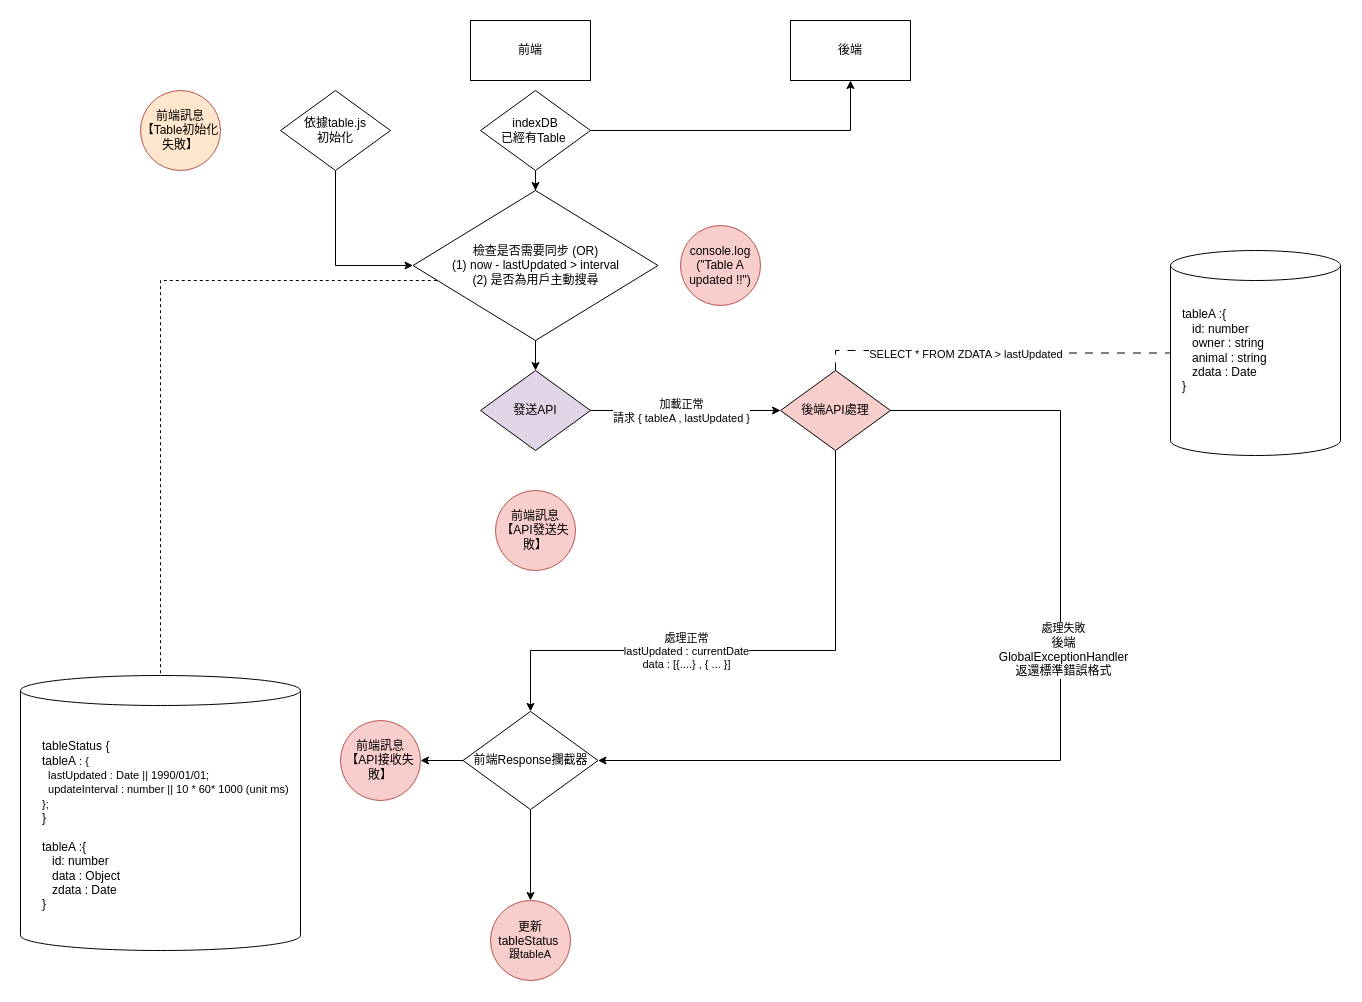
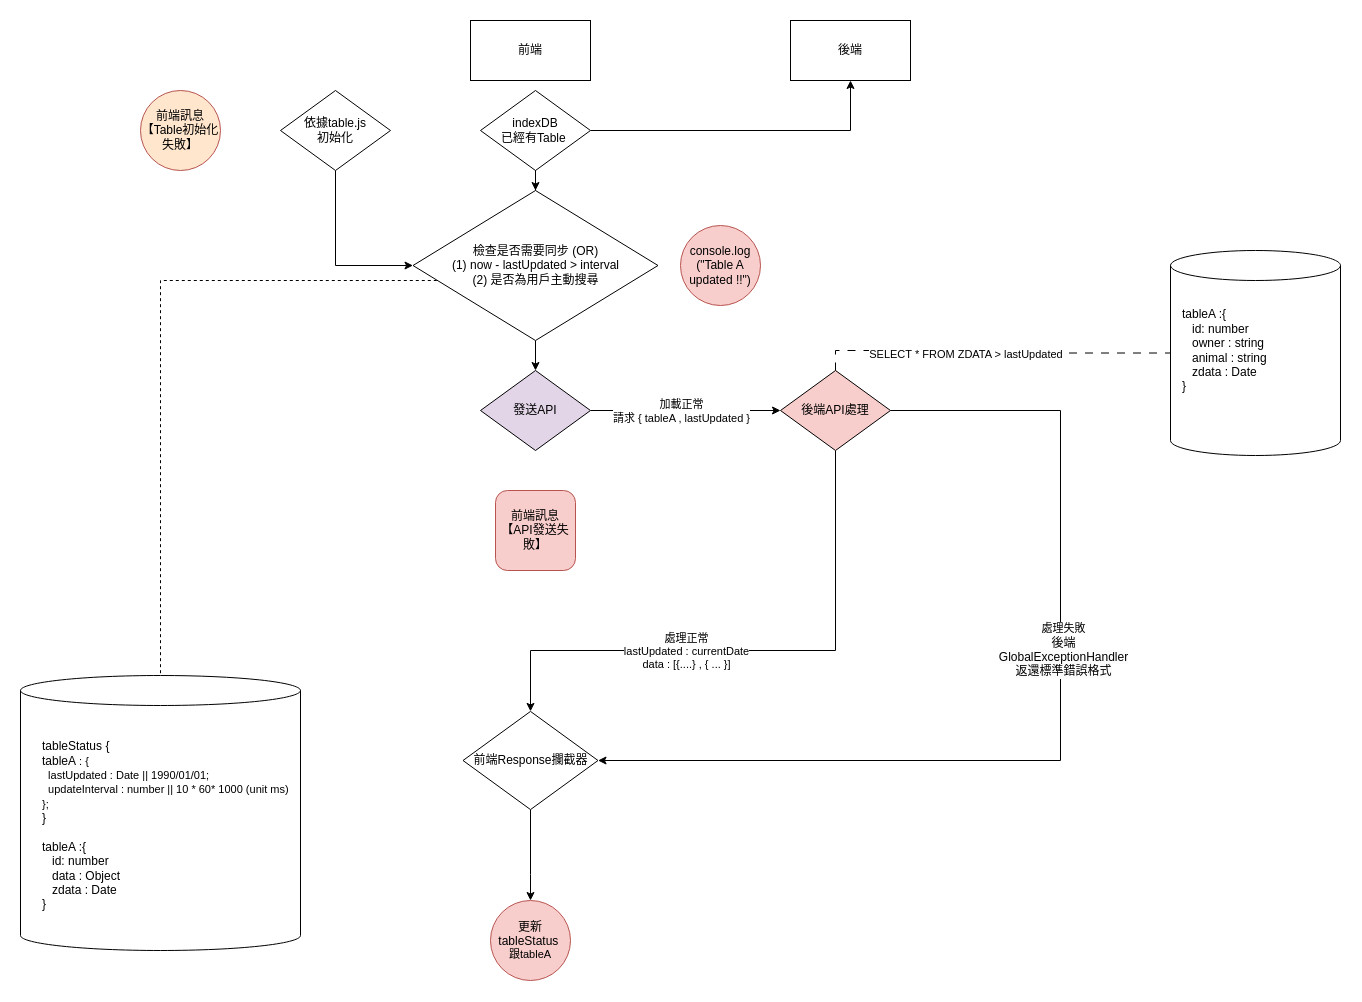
  <mxCell id="0" />
  <mxCell id="1" parent="0" />
  <mxCell id="2" value="前端" style="rounded=0;whiteSpace=wrap;html=1;" parent="1" vertex="1"><mxGeometry x="470" y="20" width="120" height="60" as="geometry" /></mxCell>
  <mxCell id="3" value="後端" style="rounded=0;whiteSpace=wrap;html=1;" parent="1" vertex="1"><mxGeometry x="790" y="20" width="120" height="60" as="geometry" /></mxCell>
  <mxCell id="4" style="edgeStyle=orthogonalEdgeStyle;rounded=0;orthogonalLoop=1;jettySize=auto;html=1;entryX=0;entryY=0.5;entryDx=0;entryDy=0;exitX=1;exitY=0.5;exitDx=0;exitDy=0;" parent="1" source="20" target="11" edge="1"><mxGeometry relative="1" as="geometry"><mxPoint x="535" y="630" as="targetPoint" /><mxPoint x="590" y="530" as="sourcePoint" /></mxGeometry></mxCell>
  <mxCell id="5" value="加載正常&lt;br&gt;請求 { tableA , lastUpdated&amp;nbsp;}" style="edgeLabel;html=1;align=center;verticalAlign=middle;resizable=0;points=[];" parent="4" vertex="1" connectable="0"><mxGeometry x="-0.405" relative="1" as="geometry"><mxPoint x="33" as="offset" /></mxGeometry></mxCell>
  <mxCell id="6" value="" style="shape=cylinder3;whiteSpace=wrap;html=1;boundedLbl=1;backgroundOutline=1;size=15;" parent="1" vertex="1"><mxGeometry x="20" y="675" width="280" height="275" as="geometry" /></mxCell>
  <mxCell id="7" value="tableStatus {&lt;br&gt;&lt;div style=&quot;text-align: left;&quot;&gt;&lt;span style=&quot;text-align: center; background-color: rgb(251, 251, 251);&quot;&gt;tableA&lt;/span&gt;&lt;span style=&quot;background-color: rgb(255, 255, 255); font-size: 11px; text-align: center; text-wrap: nowrap;&quot;&gt; : {&lt;br&gt;&lt;/span&gt;&lt;span style=&quot;background-color: rgb(255, 255, 255); font-size: 11px; text-align: center; text-wrap: nowrap;&quot;&gt;&amp;nbsp; lastUpdated : Date || 1990/01/01;&lt;/span&gt;&lt;span style=&quot;background-color: rgb(255, 255, 255); font-size: 11px; text-align: center; text-wrap: nowrap;&quot;&gt;&lt;br&gt;&lt;/span&gt;&lt;/div&gt;&lt;div style=&quot;text-align: left;&quot;&gt;&lt;span style=&quot;background-color: rgb(255, 255, 255); font-size: 11px; text-align: center; text-wrap: nowrap;&quot;&gt;&amp;nbsp; updateInterval : number || 10 * 60* 1000 (unit ms)&lt;br&gt;};&lt;/span&gt;&lt;/div&gt;}&lt;br&gt;&lt;br&gt;tableA :{&lt;br&gt;&amp;nbsp; &amp;nbsp;id: number&lt;br&gt;&amp;nbsp; &amp;nbsp;data : Object&lt;br&gt;&amp;nbsp; &amp;nbsp;zdata : Date&lt;br&gt;}" style="whiteSpace=wrap;html=1;aspect=fixed;strokeColor=none;align=left;" parent="1" vertex="1"><mxGeometry x="40" y="760" width="130" height="130" as="geometry" /></mxCell>
  <mxCell id="8" value="" style="shape=cylinder3;whiteSpace=wrap;html=1;boundedLbl=1;backgroundOutline=1;size=15;" parent="1" vertex="1"><mxGeometry x="1170" y="250" width="170" height="205" as="geometry" /></mxCell>
  <mxCell id="9" style="edgeStyle=orthogonalEdgeStyle;rounded=0;orthogonalLoop=1;jettySize=auto;html=1;entryX=0.5;entryY=0;entryDx=0;entryDy=0;exitX=0.5;exitY=1;exitDx=0;exitDy=0;" parent="1" source="11" target="16" edge="1"><mxGeometry relative="1" as="geometry"><mxPoint x="600" y="670" as="targetPoint" /><Array as="points"><mxPoint x="835" y="650" /><mxPoint x="530" y="650" /></Array></mxGeometry></mxCell>
  <mxCell id="10" value="處理正常&lt;div&gt;lastUpdated : currentDate&lt;br&gt;data : [{....} , { ... }]&lt;/div&gt;" style="edgeLabel;html=1;align=center;verticalAlign=middle;resizable=0;points=[];" parent="9" vertex="1" connectable="0"><mxGeometry x="0.015" y="2" relative="1" as="geometry"><mxPoint x="-63" y="-2" as="offset" /></mxGeometry></mxCell>
  <mxCell id="11" value="後端API處理" style="rhombus;whiteSpace=wrap;html=1;fillColor=#f8cecc;" parent="1" vertex="1"><mxGeometry x="780" y="370" width="110" height="80" as="geometry" /></mxCell>
  <mxCell id="12" value="tableA :{&lt;br&gt;&amp;nbsp; &amp;nbsp;id: number&lt;br&gt;&amp;nbsp; &amp;nbsp;owner : string&lt;div&gt;&amp;nbsp; &amp;nbsp;animal : string&lt;/div&gt;&lt;div&gt;&amp;nbsp; &amp;nbsp;zdata : Date&lt;br&gt;}&lt;/div&gt;" style="whiteSpace=wrap;html=1;aspect=fixed;strokeColor=none;align=left;" parent="1" vertex="1"><mxGeometry x="1180" y="285" width="130" height="130" as="geometry" /></mxCell>
  <mxCell id="13" style="edgeStyle=orthogonalEdgeStyle;rounded=0;orthogonalLoop=1;jettySize=auto;html=1;entryX=0;entryY=0.5;entryDx=0;entryDy=0;entryPerimeter=0;dashed=1;dashPattern=8 8;endArrow=none;endFill=0;exitX=0.5;exitY=0;exitDx=0;exitDy=0;" parent="1" source="11" target="8" edge="1"><mxGeometry relative="1" as="geometry" /></mxCell>
  <mxCell id="14" value="SELECT * FROM ZDATA &amp;gt; lastUpdated&amp;nbsp;" style="edgeLabel;html=1;align=center;verticalAlign=middle;resizable=0;points=[];" parent="13" vertex="1" connectable="0"><mxGeometry x="-0.155" y="2" relative="1" as="geometry"><mxPoint y="5" as="offset" /></mxGeometry></mxCell>
  <mxCell id="15" style="edgeStyle=orthogonalEdgeStyle;rounded=0;orthogonalLoop=1;jettySize=auto;html=1;exitX=0.5;exitY=1;exitDx=0;exitDy=0;" parent="1" source="16" edge="1"><mxGeometry relative="1" as="geometry"><mxPoint x="530" y="900" as="targetPoint" /><Array as="points"><mxPoint x="530" y="874" /></Array></mxGeometry></mxCell>
  <mxCell id="16" value="前端Response攔截器" style="rhombus;whiteSpace=wrap;html=1;" parent="1" vertex="1"><mxGeometry x="462.5" y="710.91" width="135" height="98.18" as="geometry" /></mxCell>
  <mxCell id="17" style="edgeStyle=orthogonalEdgeStyle;rounded=0;orthogonalLoop=1;jettySize=auto;html=1;" parent="1" source="18" target="3" edge="1"><mxGeometry relative="1" as="geometry"><mxPoint x="390" y="300" as="targetPoint" /></mxGeometry></mxCell>
  <mxCell id="18" value="indexDB&lt;br&gt;已經有Table&amp;nbsp;" style="rhombus;whiteSpace=wrap;html=1;" parent="1" vertex="1"><mxGeometry x="480" y="90" width="110" height="80" as="geometry" /></mxCell>
  <mxCell id="19" value="" style="edgeStyle=orthogonalEdgeStyle;rounded=0;orthogonalLoop=1;jettySize=auto;html=1;entryX=0.5;entryY=0;entryDx=0;entryDy=0;" parent="1" source="32" target="20" edge="1"><mxGeometry relative="1" as="geometry"><mxPoint x="535" y="490" as="targetPoint" /><mxPoint x="535" y="340" as="sourcePoint" /></mxGeometry></mxCell>
  <mxCell id="20" value="發送API" style="rhombus;whiteSpace=wrap;html=1;fillColor=#e1d5e7;" parent="1" vertex="1"><mxGeometry x="480" y="370" width="110" height="80" as="geometry" /></mxCell>
  <mxCell id="21" style="edgeStyle=orthogonalEdgeStyle;rounded=0;orthogonalLoop=1;jettySize=auto;html=1;entryX=0;entryY=0.5;entryDx=0;entryDy=0;exitX=0.5;exitY=1;exitDx=0;exitDy=0;" parent="1" source="22" target="32" edge="1"><mxGeometry relative="1" as="geometry" /></mxCell>
  <mxCell id="22" value="依據table.js&lt;br&gt;初始化" style="rhombus;whiteSpace=wrap;html=1;" parent="1" vertex="1"><mxGeometry x="280" y="90" width="110" height="80" as="geometry" /></mxCell>
  <mxCell id="23" value="前端訊息&lt;br&gt;【Table初始化失敗】" style="ellipse;whiteSpace=wrap;html=1;aspect=fixed;fillColor=#ffe6cc;strokeColor=#b85450;" parent="1" vertex="1"><mxGeometry x="140" y="90" width="80" height="80" as="geometry" /></mxCell>
- <mxCell id="24" value="前端訊息&lt;br&gt;【API發送失敗】" style="ellipse;whiteSpace=wrap;html=1;aspect=fixed;fillColor=#f8cecc;strokeColor=#b85450;" parent="1" vertex="1"><mxGeometry x="495" y="490" width="80" height="80" as="geometry" /></mxCell>
+ <mxCell id="24" value="前端訊息&lt;br&gt;【API發送失敗】" style="whiteSpace=wrap;html=1;aspect=fixed;fillColor=#f8cecc;strokeColor=#b85450;rounded=1;" parent="1" vertex="1"><mxGeometry x="495" y="490" width="80" height="80" as="geometry" /></mxCell>
  <mxCell id="25" style="edgeStyle=orthogonalEdgeStyle;rounded=0;orthogonalLoop=1;jettySize=auto;html=1;entryX=0.5;entryY=0;entryDx=0;entryDy=0;entryPerimeter=0;endArrow=none;endFill=0;dashed=1;exitX=0;exitY=0;exitDx=0;exitDy=0;" parent="1" source="32" target="6" edge="1"><mxGeometry relative="1" as="geometry"><Array as="points"><mxPoint x="160" y="280" /></Array></mxGeometry></mxCell>
  <mxCell id="26" value="" style="edgeStyle=orthogonalEdgeStyle;rounded=0;orthogonalLoop=1;jettySize=auto;html=1;entryX=1;entryY=0.5;entryDx=0;entryDy=0;exitX=1;exitY=0.5;exitDx=0;exitDy=0;" parent="1" source="11" target="16" edge="1"><mxGeometry relative="1" as="geometry"><mxPoint x="915" y="760" as="targetPoint" /><mxPoint x="835" y="450" as="sourcePoint" /><Array as="points"><mxPoint x="1060" y="410" /><mxPoint x="1060" y="760" /></Array></mxGeometry></mxCell>
  <mxCell id="27" value="處理失敗&lt;br&gt;&lt;span style=&quot;font-size: 12px; text-wrap: wrap; background-color: rgb(251, 251, 251);&quot;&gt;後端&lt;/span&gt;&lt;br style=&quot;font-size: 12px; text-wrap: wrap; background-color: rgb(251, 251, 251);&quot;&gt;&lt;span style=&quot;font-size: 12px; text-wrap: wrap; background-color: rgb(251, 251, 251);&quot;&gt;GlobalExceptionHandler&lt;/span&gt;&lt;br style=&quot;font-size: 12px; text-wrap: wrap; background-color: rgb(251, 251, 251);&quot;&gt;&lt;span style=&quot;font-size: 12px; text-wrap: wrap; background-color: rgb(251, 251, 251);&quot;&gt;返還標準錯誤格式&lt;/span&gt;" style="edgeLabel;html=1;align=center;verticalAlign=middle;resizable=0;points=[];" parent="26" vertex="1" connectable="0"><mxGeometry x="-0.168" y="2" relative="1" as="geometry"><mxPoint as="offset" /></mxGeometry></mxCell>
  <mxCell id="28" value="&lt;div style=&quot;text-align: center;&quot;&gt;&lt;span style=&quot;text-align: left; background-color: initial;&quot;&gt;更新tableStatus&amp;nbsp;&lt;/span&gt;&lt;/div&gt;&lt;div style=&quot;font-size: 11px; text-wrap: nowrap;&quot;&gt;跟tableA&lt;/div&gt;" style="ellipse;whiteSpace=wrap;html=1;aspect=fixed;fillColor=#f8cecc;strokeColor=#b85450;" parent="1" vertex="1"><mxGeometry x="490" y="900" width="80" height="80" as="geometry" /></mxCell>
- <mxCell id="29" value="" style="edgeStyle=orthogonalEdgeStyle;rounded=0;orthogonalLoop=1;jettySize=auto;html=1;entryX=1;entryY=0.5;entryDx=0;entryDy=0;" parent="1" source="16" target="30" edge="1"><mxGeometry relative="1" as="geometry"><mxPoint x="301" y="760" as="targetPoint" /><mxPoint x="463" y="760" as="sourcePoint" /></mxGeometry></mxCell>
- <mxCell id="30" value="前端訊息&lt;br&gt;【API接收失敗】" style="ellipse;whiteSpace=wrap;html=1;aspect=fixed;fillColor=#f8cecc;strokeColor=#b85450;" parent="1" vertex="1"><mxGeometry x="340" y="720" width="80" height="80" as="geometry" /></mxCell>
  <mxCell id="31" value="" style="edgeStyle=orthogonalEdgeStyle;rounded=0;orthogonalLoop=1;jettySize=auto;html=1;entryX=0.5;entryY=0;entryDx=0;entryDy=0;" parent="1" source="18" target="32" edge="1"><mxGeometry relative="1" as="geometry"><mxPoint x="535" y="370" as="targetPoint" /><mxPoint x="535" y="230" as="sourcePoint" /></mxGeometry></mxCell>
  <mxCell id="32" value="檢查是否需要同步 (OR)&lt;br&gt;&lt;span style=&quot;background-color: initial;&quot;&gt;(1) now  - lastUpdated  &amp;gt; interval&lt;br&gt;&lt;/span&gt;&lt;span style=&quot;background-color: initial;&quot;&gt;(2) 是否為用戶主動搜尋&lt;/span&gt;" style="rhombus;whiteSpace=wrap;html=1;" parent="1" vertex="1"><mxGeometry x="412.5" y="190" width="245" height="150" as="geometry" /></mxCell>
  <mxCell id="33" value="console.log&lt;br&gt;(&quot;Table A updated !!&quot;)" style="ellipse;whiteSpace=wrap;html=1;aspect=fixed;fillColor=#f8cecc;strokeColor=#b85450;" parent="1" vertex="1"><mxGeometry x="680" y="225" width="80" height="80" as="geometry" /></mxCell>
